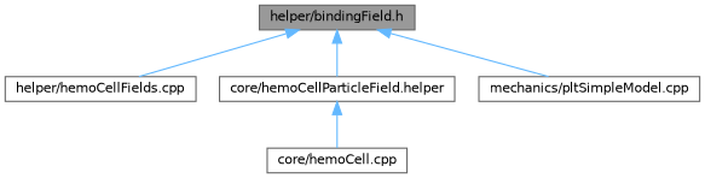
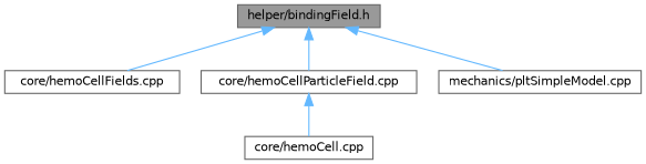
  digraph {
    node [color=grey40 fillcolor=white fontname=Helvetica fontsize=10 shape=box style=filled]
    edge [color=steelblue1 dir=back fontname=Helvetica fontsize=10 labelfontname=Helvetica labelfontsize=10 style=solid]
    n1 [color=gray40 fillcolor=grey60 fontcolor=black height=0.2 label="helper/bindingField.h" width=0.4]
-   n2 [height=0.2 label="helper/hemoCellFields.cpp" width=0.4]
-   n3 [height=0.2 label="core/hemoCellParticleField.helper" width=0.4]
+   n2 [height=0.2 label="core/hemoCellFields.cpp" width=0.4]
+   n3 [height=0.2 label="core/hemoCellParticleField.cpp" width=0.4]
    n4 [height=0.2 label="mechanics/pltSimpleModel.cpp" width=0.4]
    n5 [height=0.2 label="core/hemoCell.cpp" width=0.4]
    n1 -> n2
    n1 -> n3
    n1 -> n4
    n3 -> n5
  }
